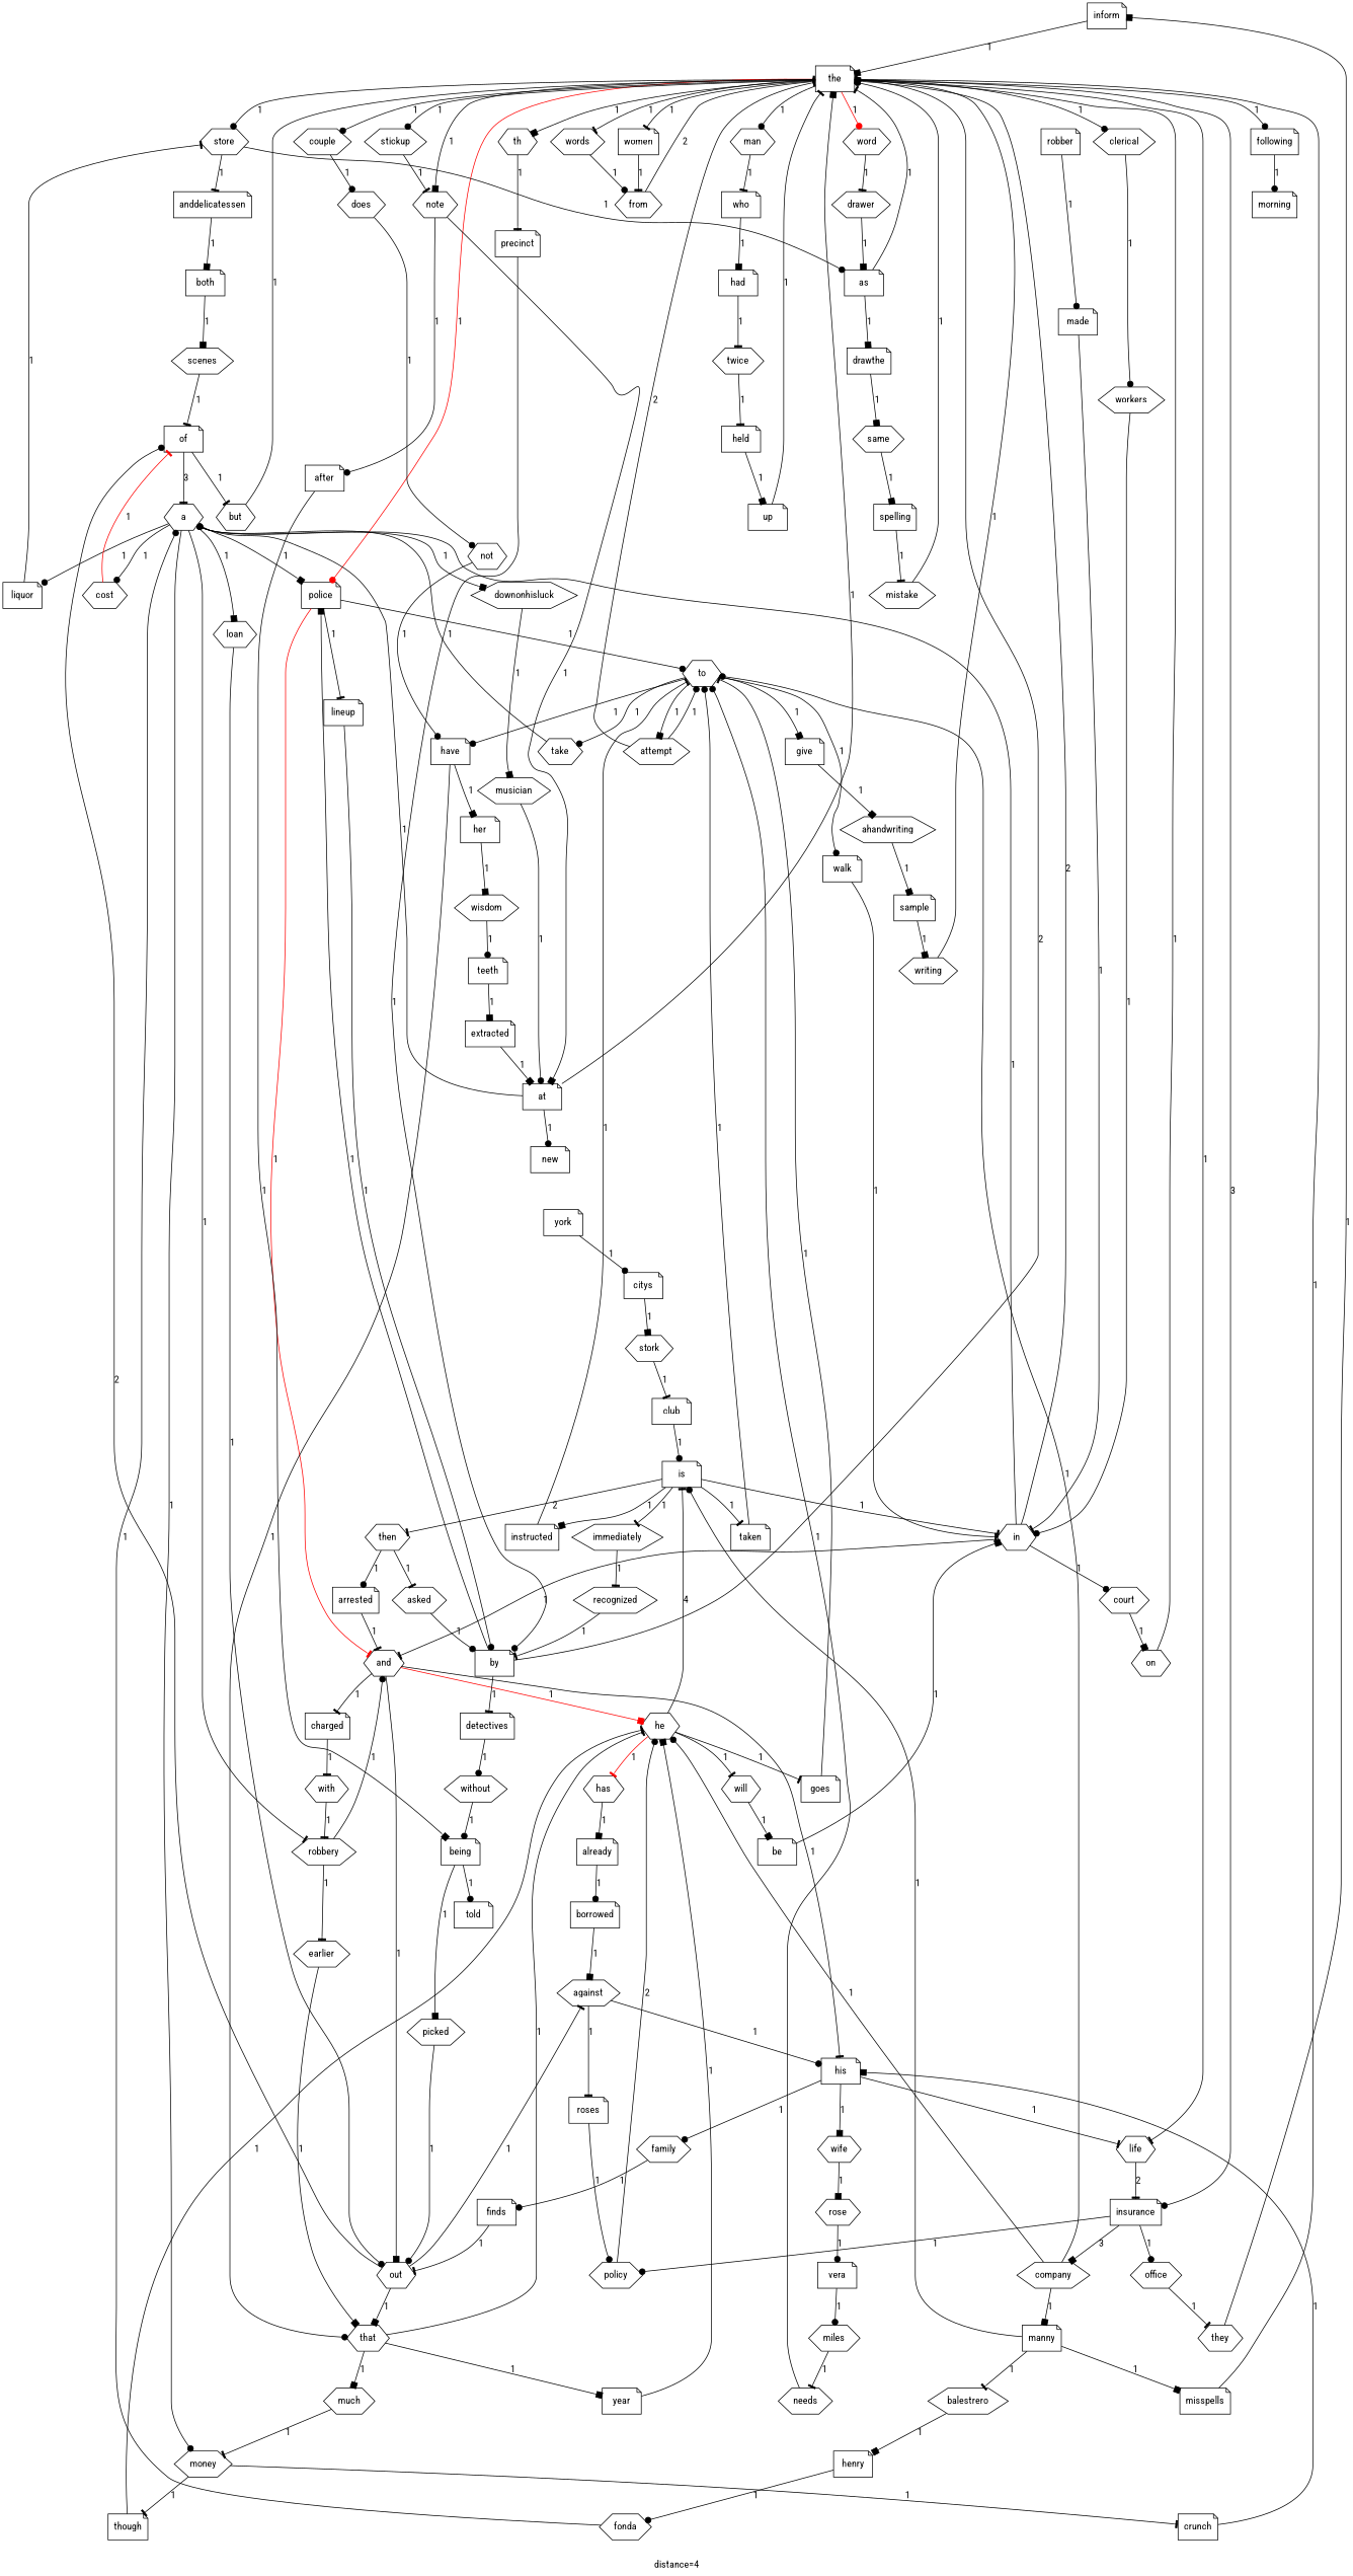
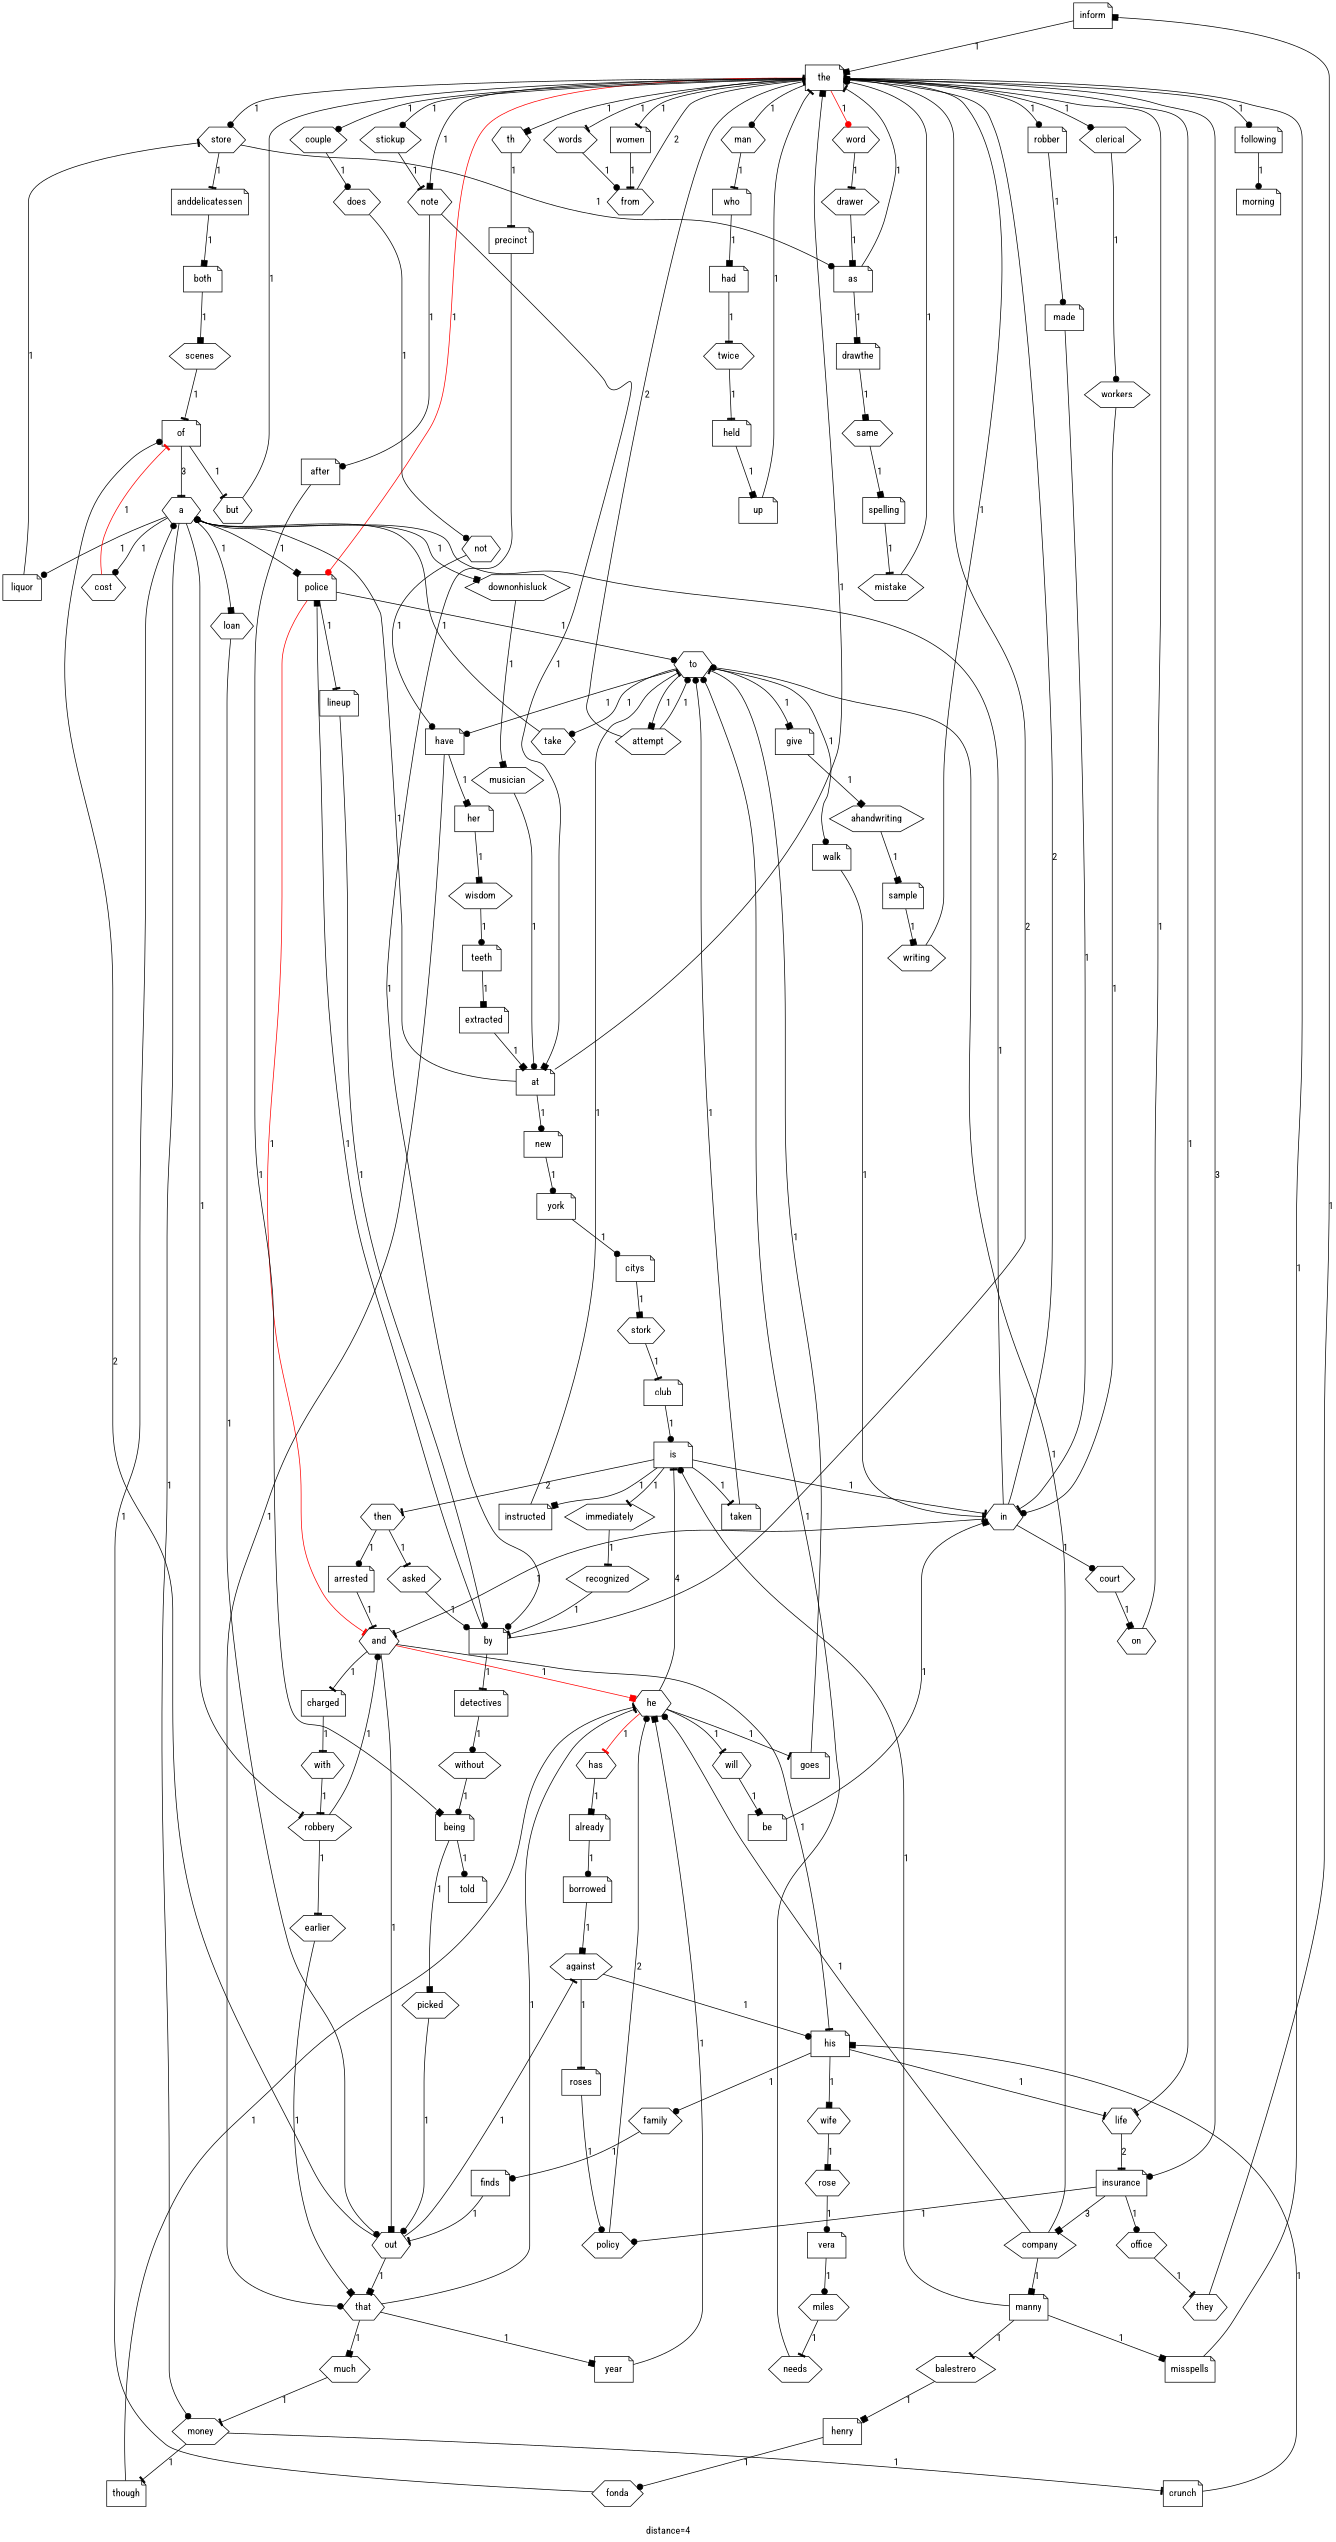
  digraph {
    fontname="Roboto Condensed"
    label="distance=4"
    node [fontname="Roboto Condensed" shape=hexagon]
    edge [arrowhead=dot fontname="Roboto Condensed"]
    inform [shape=note]
    the [shape=note]
    following [shape=note]
    word
    women [shape=note]
    store
    police [shape=note]
    man
    words
    insurance [shape=note]
    note
    couple
    life
    th
    robber [shape=note]
    clerical
    stickup
    morning [shape=note]
    drawer
    from
    as [shape=note]
    anddelicatessen [shape=note]
    to
    and
    lineup [shape=note]
    who [shape=note]
    policy
    company
    office
    at [shape=note]
    after [shape=note]
    does
    precinct [shape=note]
    made [shape=note]
    workers
    held [shape=note]
    up [shape=note]
    told [shape=note]
    manny [shape=note]
    is [shape=note]
    balestrero
    misspells [shape=note]
    year [shape=note]
    he
    has
    goes [shape=note]
    will
    in
    instructed [shape=note]
    taken [shape=note]
    immediately
    then
    already [shape=note]
    be [shape=note]
    by [shape=note]
    recognized
    detectives [shape=note]
    without
    extracted [shape=note]
    a
    new [shape=note]
    money
    liquor [shape=note]
    loan
    cost
    robbery
    downonhisluck
    york [shape=note]
    attempt
    give [shape=note]
    have [shape=note]
    take
    walk [shape=note]
    ahandwriting
    her [shape=note]
    that
    being [shape=note]
    picked
    out
    wisdom
    teeth [shape=note]
    finds [shape=note]
    against
    of [shape=note]
    his [shape=note]
    roses [shape=note]
    much
    but
    they
    sample [shape=note]
    writing
    court
    charged [shape=note]
    on
    though [shape=note]
    crunch [shape=note]
    earlier
    musician
    with
    wife
    family
    rose
    vera [shape=note]
    miles
    needs
    arrested [shape=note]
    asked
    drawthe [shape=note]
    same
    spelling [shape=note]
    citys [shape=note]
    henry [shape=note]
    fonda
    both [shape=note]
    mistake
    not
    had [shape=note]
    twice
    borrowed [shape=note]
    scenes
    club [shape=note]
    stork
    inform -> the [arrowhead=box label=1]
    the -> following [label=1]
    the -> word [color=red label=1]
    the -> women [arrowhead=tee label=1]
    the -> store [label=1]
    the -> police [color=red label=1]
    the -> man [label=1]
    the -> words [arrowhead=tee label=1]
    the -> insurance [label=3]
    the -> note [arrowhead=box label=1]
    the -> couple [label=1]
    the -> life [arrowhead=tee label=1]
    the -> th [arrowhead=box label=1]
+   the -> robber [label=1]
    the -> clerical [label=1]
    the -> stickup [label=1]
    following -> morning [label=1]
    word -> drawer [arrowhead=tee label=1]
    women -> from [arrowhead=tee label=1]
    store -> as [label=1]
    store -> anddelicatessen [arrowhead=tee label=1]
    police -> to [label=1]
    police -> and [arrowhead=tee color=red label=1]
    police -> lineup [arrowhead=tee label=1]
    man -> who [arrowhead=tee label=1]
    words -> from [label=1]
    insurance -> policy [label=1]
    insurance -> company [arrowhead=box label=3]
    insurance -> office [label=1]
    note -> at [arrowhead=box label=1]
    note -> after [label=1]
    couple -> does [label=1]
    life -> insurance [arrowhead=tee label=2]
    th -> precinct [arrowhead=tee label=1]
    robber -> made [label=1]
    clerical -> workers [label=1]
    stickup -> note [arrowhead=tee label=1]
    drawer -> as [arrowhead=box label=1]
    from -> the [arrowhead=tee label=2]
    as -> the [arrowhead=tee label=1]
    as -> drawthe [arrowhead=box label=1]
    anddelicatessen -> both [arrowhead=box label=1]
    to -> attempt [arrowhead=box label=1]
    to -> give [arrowhead=box label=1]
    to -> have [label=1]
    to -> take [label=1]
    to -> walk [label=1]
    and -> he [arrowhead=box color=red label=1]
    and -> out [arrowhead=box label=1]
    and -> his [arrowhead=tee label=1]
    and -> charged [arrowhead=tee label=1]
    lineup -> by [label=1]
    who -> had [arrowhead=box label=1]
    policy -> he [label=2]
    company -> to [label=1]
    company -> manny [arrowhead=box label=1]
    company -> he [label=1]
    office -> they [arrowhead=tee label=1]
    at -> the [arrowhead=box label=1]
    at -> a [label=1]
    at -> new [label=1]
    after -> being [arrowhead=box label=1]
    does -> not [label=1]
    precinct -> by [label=1]
    made -> in [arrowhead=tee label=1]
    workers -> in [label=1]
    held -> up [arrowhead=box label=1]
    up -> the [arrowhead=tee label=1]
    manny -> is [label=1]
    manny -> balestrero [arrowhead=tee label=1]
    manny -> misspells [arrowhead=box label=1]
    is -> in [arrowhead=tee label=1]
    is -> instructed [arrowhead=box label=1]
    is -> taken [arrowhead=tee label=1]
    is -> immediately [arrowhead=tee label=1]
    is -> then [arrowhead=tee label=2]
    balestrero -> henry [arrowhead=box label=1]
    misspells -> the [arrowhead=tee label=1]
    year -> he [arrowhead=box label=1]
    he -> is [arrowhead=tee label=4]
    he -> has [arrowhead=tee color=red label=1]
    he -> goes [arrowhead=tee label=1]
    he -> will [arrowhead=tee label=1]
    has -> already [arrowhead=box label=1]
    goes -> to [arrowhead=tee label=1]
    will -> be [arrowhead=box label=1]
    in -> the [arrowhead=box label=2]
    in -> and [arrowhead=tee label=1]
    in -> a [label=1]
    in -> court [label=1]
    instructed -> to [arrowhead=tee label=1]
    taken -> to [label=1]
    immediately -> recognized [arrowhead=tee label=1]
    then -> arrested [label=1]
    then -> asked [arrowhead=tee label=1]
    already -> borrowed [label=1]
    be -> in [arrowhead=box label=1]
    by -> the [arrowhead=tee label=2]
    by -> police [arrowhead=box label=1]
    by -> detectives [arrowhead=tee label=1]
    recognized -> by [arrowhead=tee label=1]
    detectives -> without [label=1]
    without -> being [label=1]
    extracted -> at [arrowhead=box label=1]
    a -> police [arrowhead=box label=1]
    a -> money [label=1]
    a -> liquor [label=1]
    a -> loan [arrowhead=box label=1]
    a -> cost [label=1]
    a -> robbery [arrowhead=tee label=1]
    a -> downonhisluck [arrowhead=box label=1]
+   new -> york [label=1]
    money -> though [arrowhead=tee label=1]
    money -> crunch [arrowhead=tee label=1]
    liquor -> store [arrowhead=tee label=1]
    loan -> out [label=1]
    cost -> of [arrowhead=tee color=red label=1]
    robbery -> and [label=1]
    robbery -> earlier [arrowhead=tee label=1]
    downonhisluck -> musician [arrowhead=box label=1]
    york -> citys [label=1]
    attempt -> the [arrowhead=tee label=2]
    attempt -> to [label=1]
    give -> ahandwriting [arrowhead=box label=1]
    have -> her [arrowhead=box label=1]
    have -> that [label=1]
    take -> a [label=1]
    walk -> in [arrowhead=tee label=1]
    ahandwriting -> sample [arrowhead=box label=1]
    her -> wisdom [arrowhead=box label=1]
    that -> year [arrowhead=box label=1]
    that -> he [arrowhead=tee label=1]
    that -> much [arrowhead=box label=1]
    being -> told [label=1]
    being -> picked [arrowhead=box label=1]
    picked -> out [label=1]
    out -> that [arrowhead=box label=1]
    out -> against [arrowhead=tee label=1]
    out -> of [label=2]
    wisdom -> teeth [label=1]
    teeth -> extracted [arrowhead=box label=1]
    finds -> out [arrowhead=tee label=1]
    against -> his [label=1]
    against -> roses [arrowhead=tee label=1]
    of -> a [arrowhead=tee label=3]
    of -> but [arrowhead=tee label=1]
    his -> life [arrowhead=tee label=1]
    his -> wife [arrowhead=box label=1]
    his -> family [label=1]
    roses -> policy [label=1]
    much -> money [arrowhead=tee label=1]
    but -> the [arrowhead=tee label=1]
    they -> inform [arrowhead=box label=1]
    sample -> writing [arrowhead=box label=1]
    writing -> the [label=1]
    court -> on [arrowhead=box label=1]
    charged -> with [arrowhead=tee label=1]
    on -> the [arrowhead=box label=1]
    though -> he [arrowhead=tee label=1]
    crunch -> his [arrowhead=box label=1]
    earlier -> that [arrowhead=box label=1]
    musician -> at [label=1]
    with -> robbery [arrowhead=tee label=1]
    wife -> rose [arrowhead=box label=1]
    family -> finds [label=1]
    rose -> vera [label=1]
    vera -> miles [label=1]
    miles -> needs [arrowhead=tee label=1]
    needs -> to [label=1]
    arrested -> and [arrowhead=tee label=1]
    asked -> by [label=1]
    drawthe -> same [arrowhead=box label=1]
    same -> spelling [arrowhead=box label=1]
    spelling -> mistake [arrowhead=tee label=1]
    citys -> stork [arrowhead=box label=1]
    henry -> fonda [label=1]
    fonda -> a [label=1]
    both -> scenes [arrowhead=box label=1]
    mistake -> the [label=1]
    not -> have [label=1]
    had -> twice [arrowhead=tee label=1]
    twice -> held [arrowhead=tee label=1]
    borrowed -> against [arrowhead=box label=1]
    scenes -> of [arrowhead=tee label=1]
    club -> is [label=1]
    stork -> club [arrowhead=tee label=1]
  }
